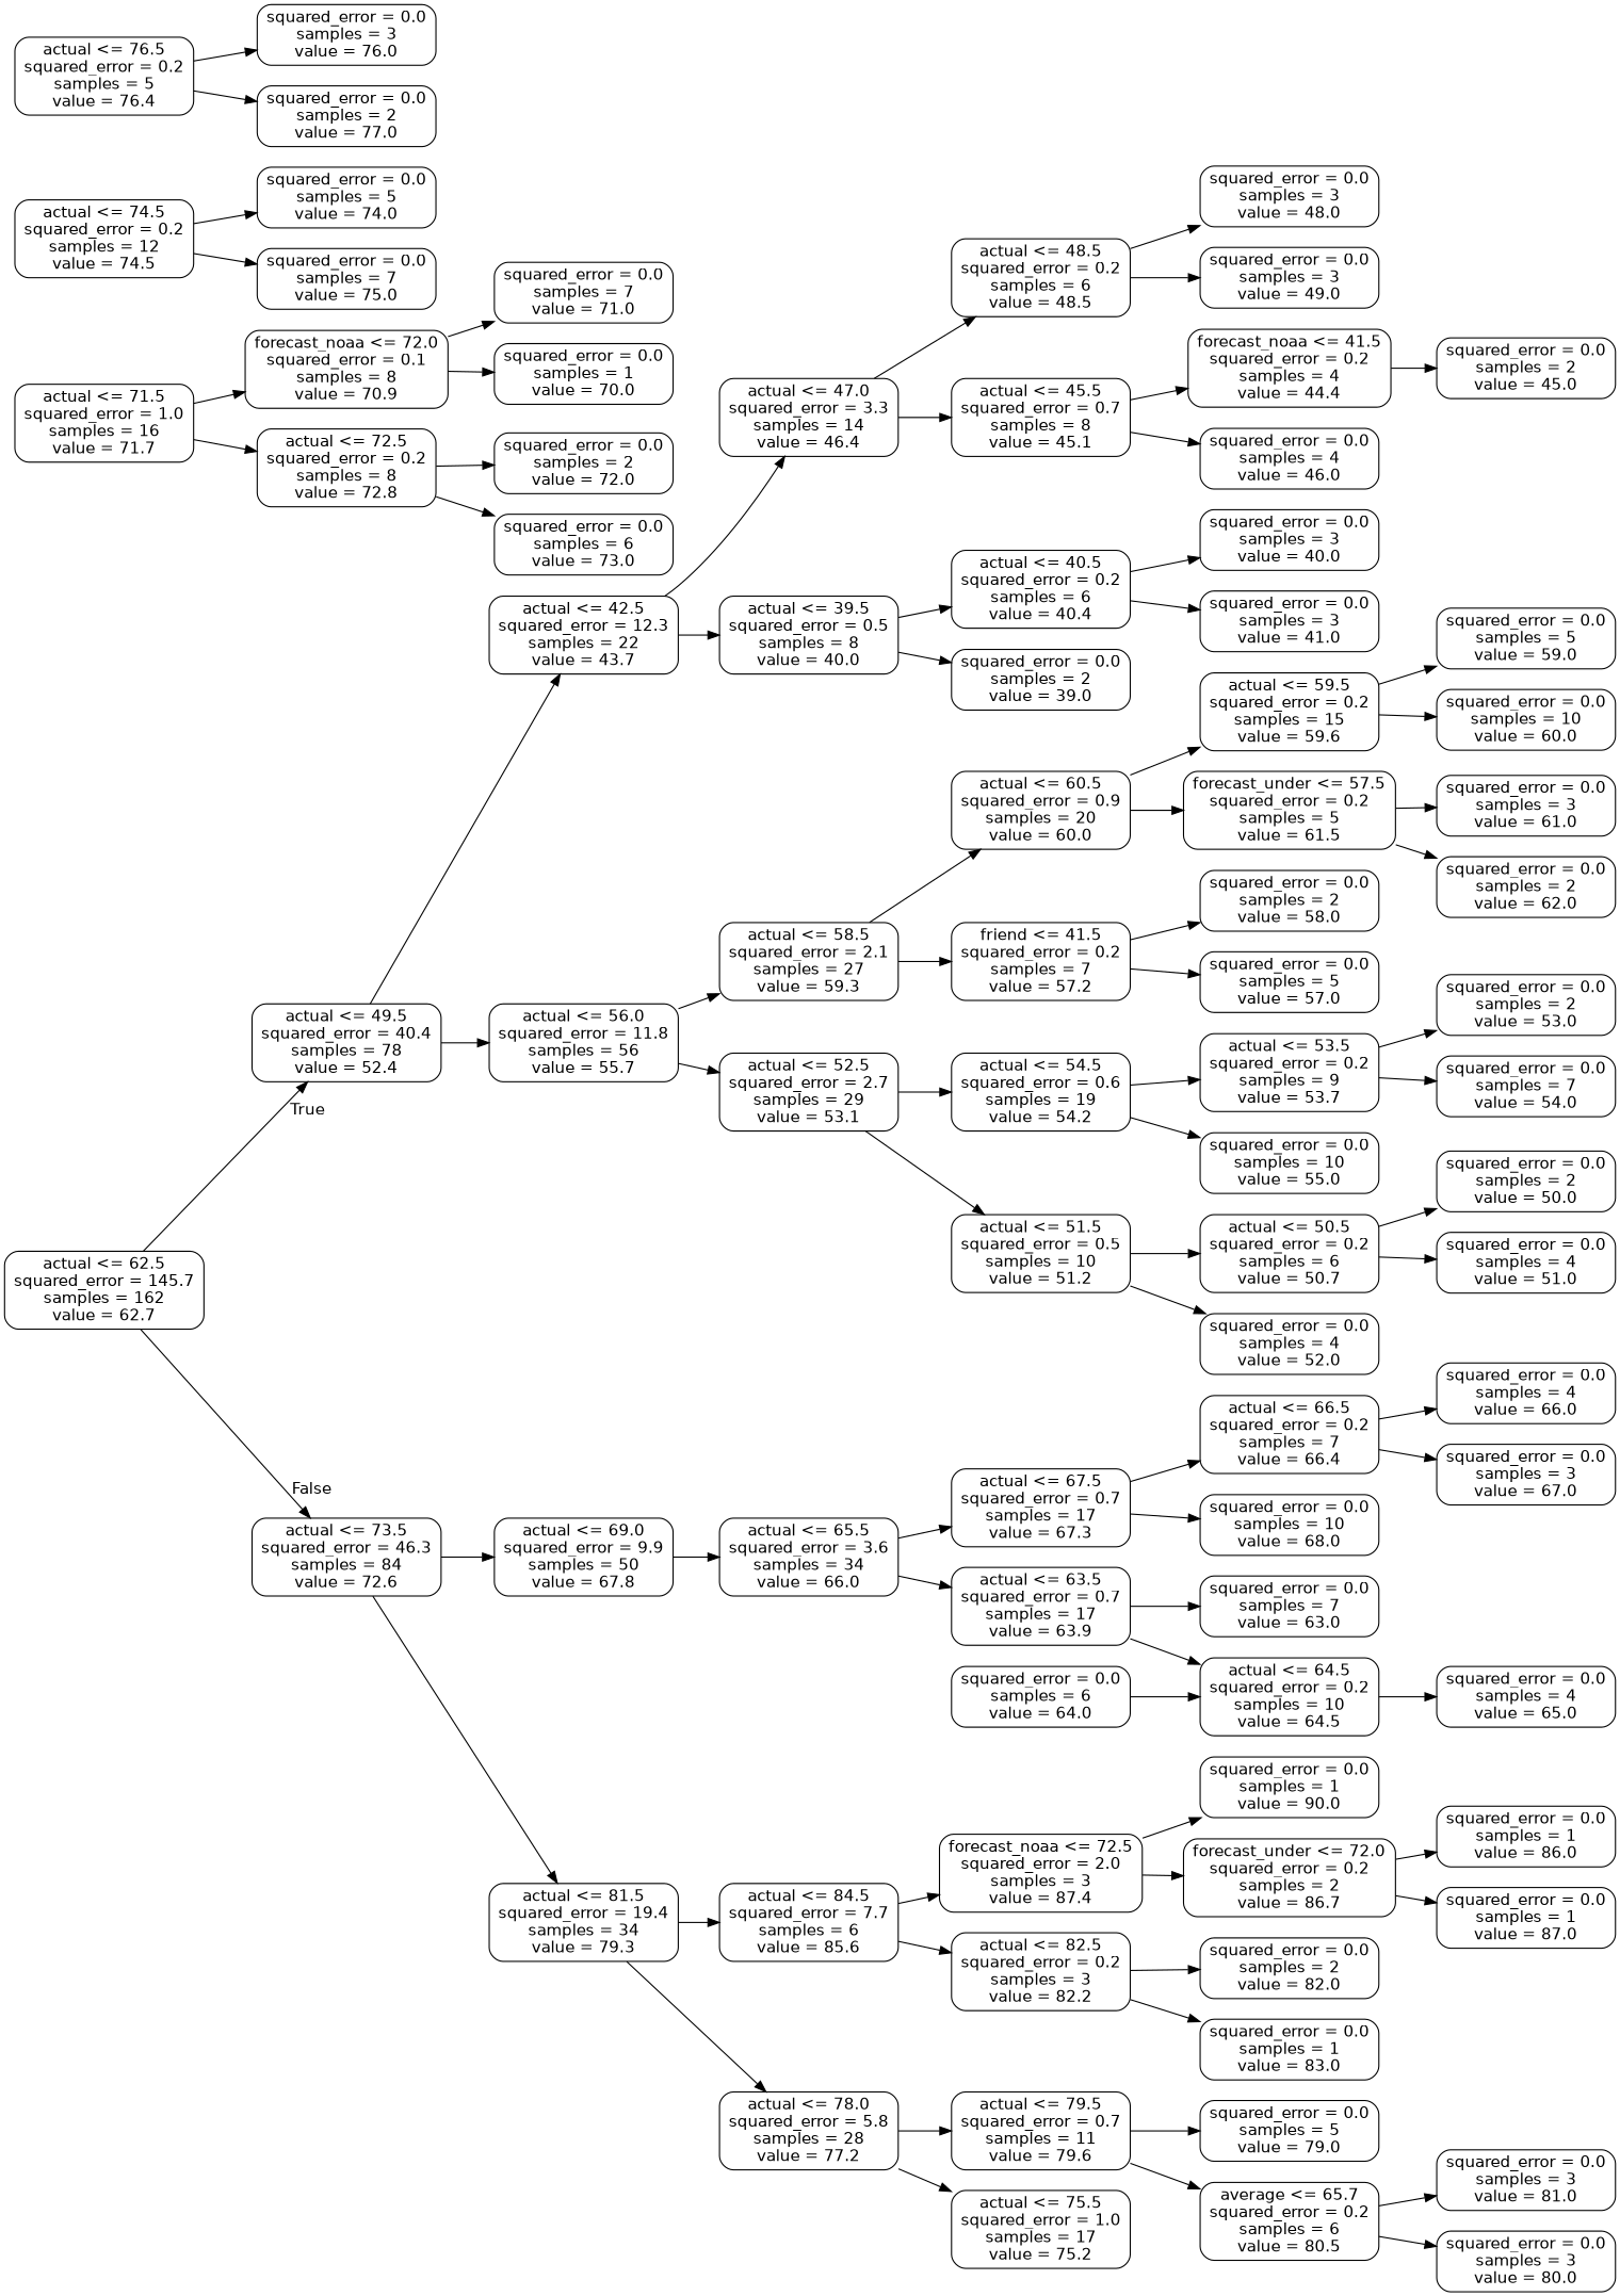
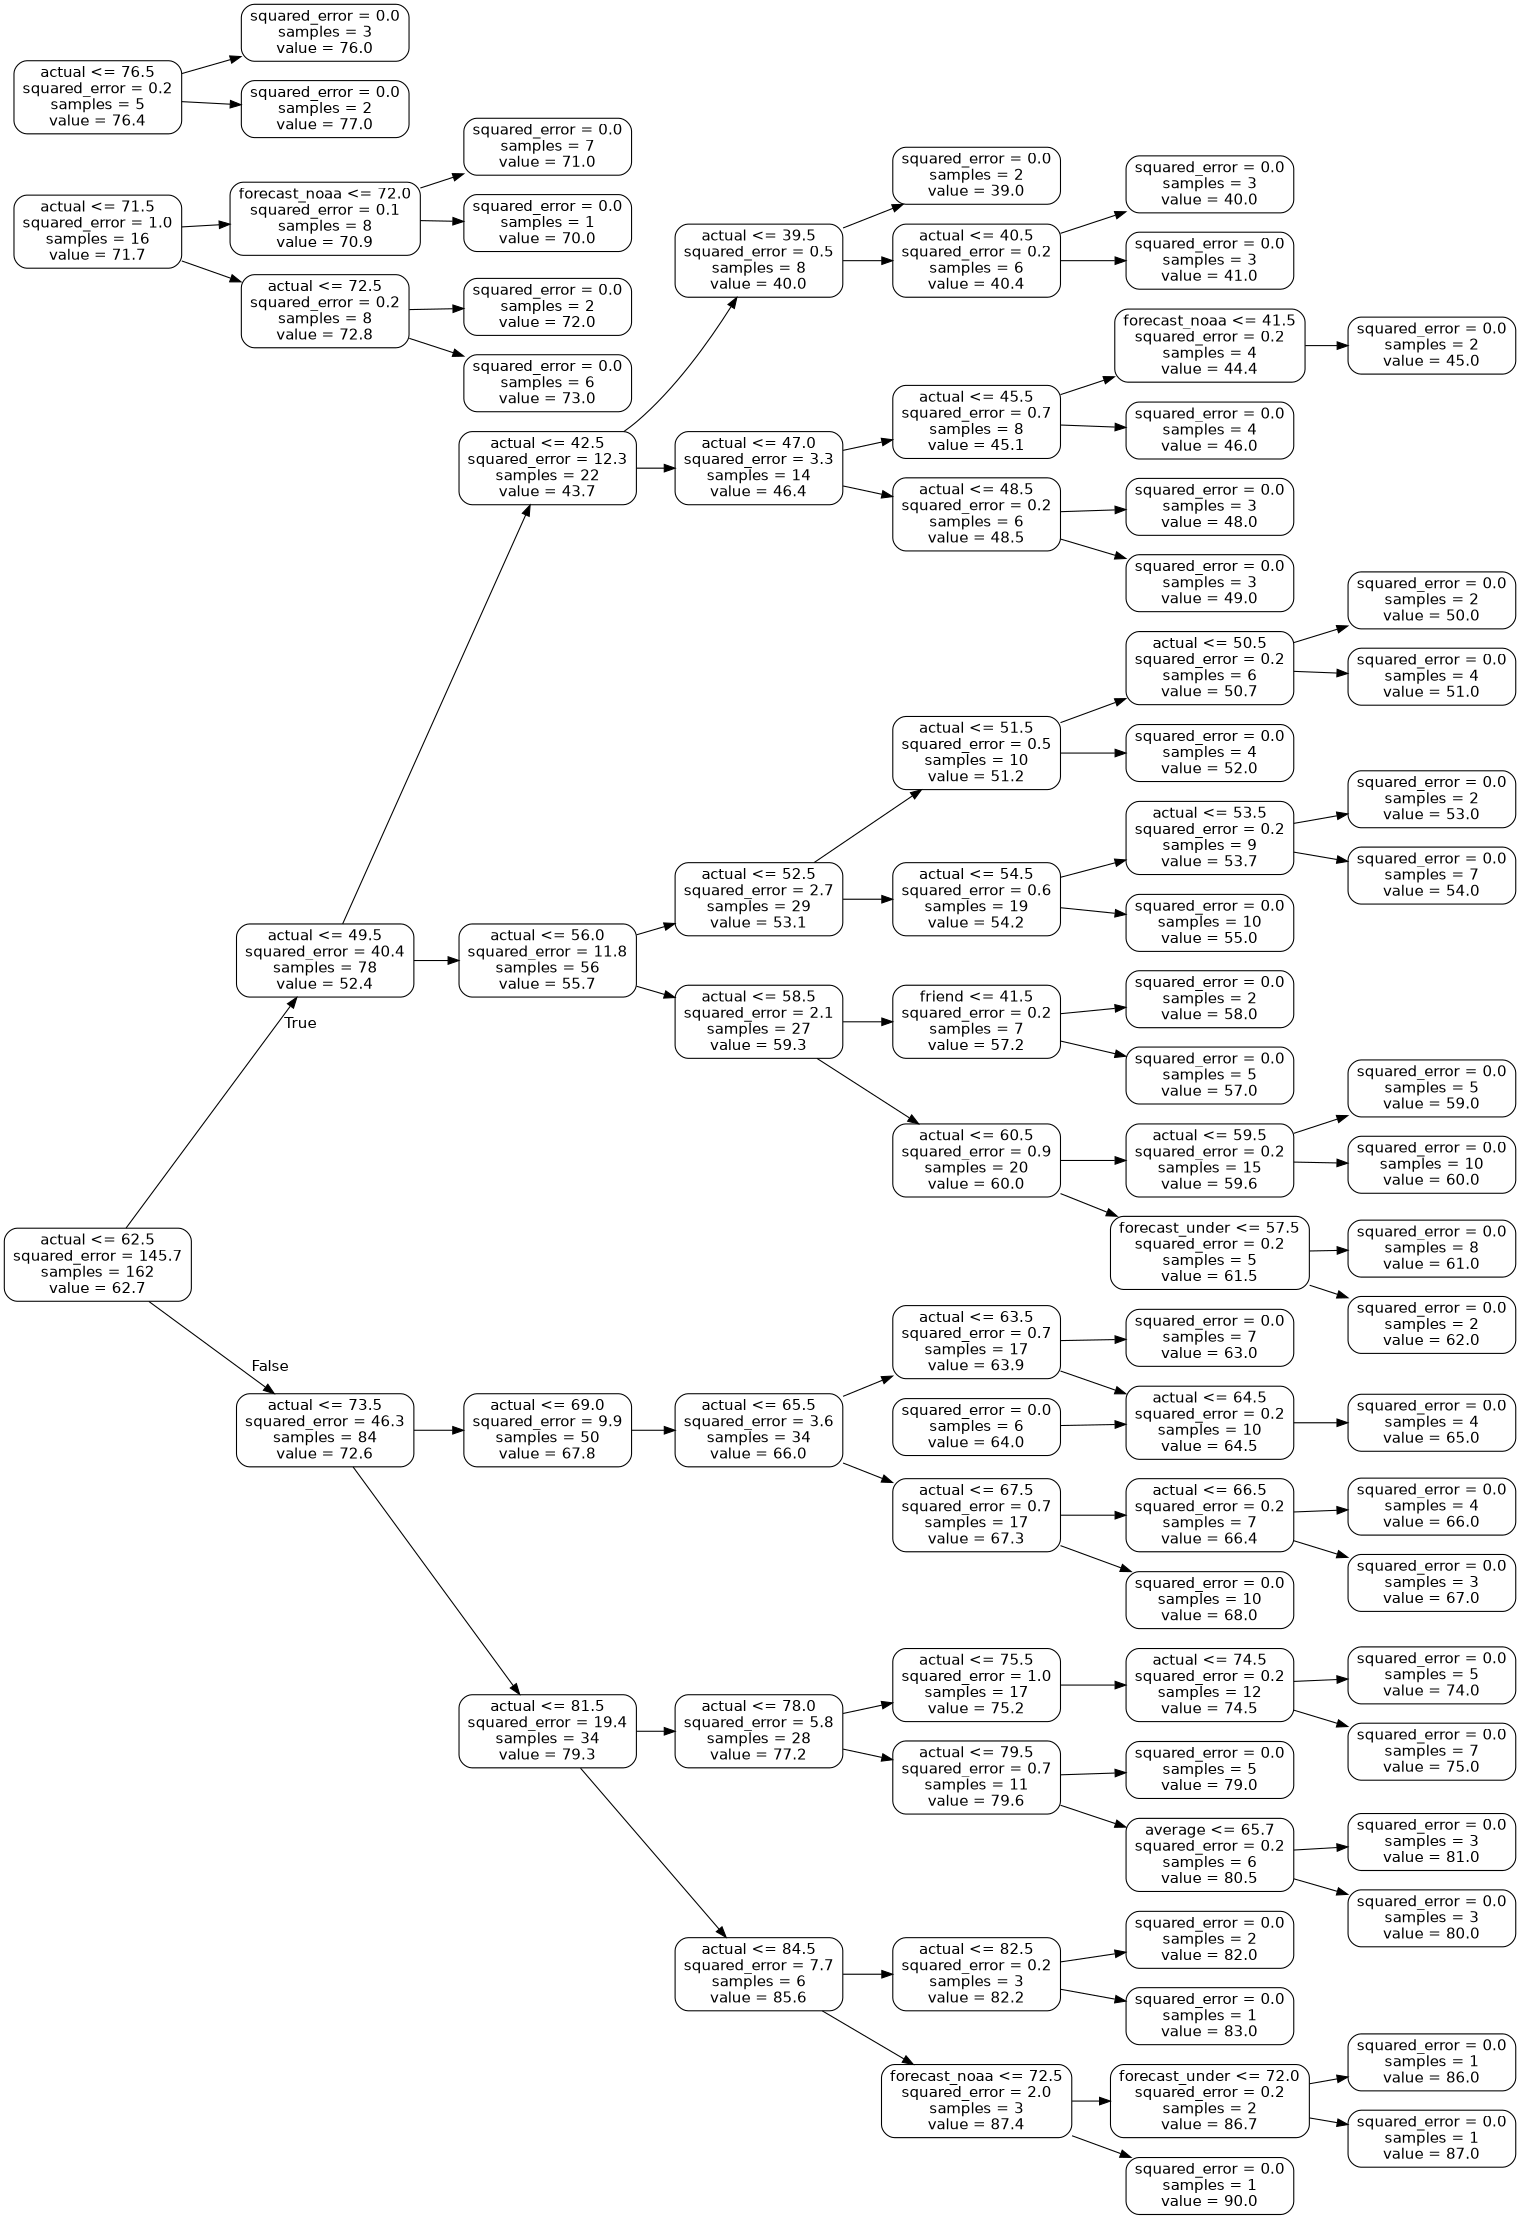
  digraph {
    rankdir=LR
    node [color=black fontname=helvetica shape=box style=rounded]
    edge [fontname=helvetica]
    n1 [label="actual <= 62.5\nsquared_error = 145.7\nsamples = 162\nvalue = 62.7"]
    n2 [label="actual <= 49.5\nsquared_error = 40.4\nsamples = 78\nvalue = 52.4"]
    n3 [label="actual <= 73.5\nsquared_error = 46.3\nsamples = 84\nvalue = 72.6"]
    n4 [label="actual <= 42.5\nsquared_error = 12.3\nsamples = 22\nvalue = 43.7"]
    n5 [label="actual <= 56.0\nsquared_error = 11.8\nsamples = 56\nvalue = 55.7"]
    n6 [label="actual <= 69.0\nsquared_error = 9.9\nsamples = 50\nvalue = 67.8"]
    n7 [label="actual <= 81.5\nsquared_error = 19.4\nsamples = 34\nvalue = 79.3"]
    n8 [label="actual <= 39.5\nsquared_error = 0.5\nsamples = 8\nvalue = 40.0"]
    n9 [label="actual <= 47.0\nsquared_error = 3.3\nsamples = 14\nvalue = 46.4"]
    n10 [label="actual <= 52.5\nsquared_error = 2.7\nsamples = 29\nvalue = 53.1"]
    n11 [label="actual <= 58.5\nsquared_error = 2.1\nsamples = 27\nvalue = 59.3"]
    n12 [label="squared_error = 0.0\nsamples = 2\nvalue = 39.0"]
    n13 [label="actual <= 40.5\nsquared_error = 0.2\nsamples = 6\nvalue = 40.4"]
    n14 [label="actual <= 45.5\nsquared_error = 0.7\nsamples = 8\nvalue = 45.1"]
    n15 [label="actual <= 48.5\nsquared_error = 0.2\nsamples = 6\nvalue = 48.5"]
    n16 [label="squared_error = 0.0\nsamples = 3\nvalue = 40.0"]
    n17 [label="squared_error = 0.0\nsamples = 3\nvalue = 41.0"]
    n18 [label="forecast_noaa <= 41.5\nsquared_error = 0.2\nsamples = 4\nvalue = 44.4"]
    n19 [label="squared_error = 0.0\nsamples = 4\nvalue = 46.0"]
    n20 [label="squared_error = 0.0\nsamples = 3\nvalue = 48.0"]
    n21 [label="squared_error = 0.0\nsamples = 3\nvalue = 49.0"]
    n22 [label="squared_error = 0.0\nsamples = 2\nvalue = 45.0"]
    n23 [label="actual <= 51.5\nsquared_error = 0.5\nsamples = 10\nvalue = 51.2"]
    n24 [label="actual <= 54.5\nsquared_error = 0.6\nsamples = 19\nvalue = 54.2"]
    n25 [label="friend <= 41.5\nsquared_error = 0.2\nsamples = 7\nvalue = 57.2"]
    n26 [label="actual <= 60.5\nsquared_error = 0.9\nsamples = 20\nvalue = 60.0"]
    n27 [label="actual <= 50.5\nsquared_error = 0.2\nsamples = 6\nvalue = 50.7"]
    n28 [label="squared_error = 0.0\nsamples = 4\nvalue = 52.0"]
    n29 [label="actual <= 53.5\nsquared_error = 0.2\nsamples = 9\nvalue = 53.7"]
    n30 [label="squared_error = 0.0\nsamples = 10\nvalue = 55.0"]
    n31 [label="squared_error = 0.0\nsamples = 2\nvalue = 50.0"]
    n32 [label="squared_error = 0.0\nsamples = 4\nvalue = 51.0"]
    n33 [label="squared_error = 0.0\nsamples = 2\nvalue = 53.0"]
    n34 [label="squared_error = 0.0\nsamples = 7\nvalue = 54.0"]
    n35 [label="squared_error = 0.0\nsamples = 2\nvalue = 58.0"]
    n36 [label="squared_error = 0.0\nsamples = 5\nvalue = 57.0"]
    n37 [label="actual <= 59.5\nsquared_error = 0.2\nsamples = 15\nvalue = 59.6"]
    n38 [label="forecast_under <= 57.5\nsquared_error = 0.2\nsamples = 5\nvalue = 61.5"]
    n39 [label="squared_error = 0.0\nsamples = 5\nvalue = 59.0"]
    n40 [label="squared_error = 0.0\nsamples = 10\nvalue = 60.0"]
-   n41 [label="squared_error = 0.0\nsamples = 3\nvalue = 61.0"]
+   n41 [label="squared_error = 0.0\nsamples = 8\nvalue = 61.0"]
    n42 [label="squared_error = 0.0\nsamples = 2\nvalue = 62.0"]
    n43 [label="actual <= 65.5\nsquared_error = 3.6\nsamples = 34\nvalue = 66.0"]
    n44 [label="actual <= 78.0\nsquared_error = 5.8\nsamples = 28\nvalue = 77.2"]
    n45 [label="actual <= 84.5\nsquared_error = 7.7\nsamples = 6\nvalue = 85.6"]
    n46 [label="actual <= 63.5\nsquared_error = 0.7\nsamples = 17\nvalue = 63.9"]
    n47 [label="actual <= 67.5\nsquared_error = 0.7\nsamples = 17\nvalue = 67.3"]
    n48 [label="actual <= 71.5\nsquared_error = 1.0\nsamples = 16\nvalue = 71.7"]
    n49 [label="forecast_noaa <= 72.0\nsquared_error = 0.1\nsamples = 8\nvalue = 70.9"]
    n50 [label="actual <= 72.5\nsquared_error = 0.2\nsamples = 8\nvalue = 72.8"]
    n51 [label="squared_error = 0.0\nsamples = 7\nvalue = 63.0"]
    n52 [label="actual <= 64.5\nsquared_error = 0.2\nsamples = 10\nvalue = 64.5"]
    n53 [label="actual <= 66.5\nsquared_error = 0.2\nsamples = 7\nvalue = 66.4"]
    n54 [label="squared_error = 0.0\nsamples = 10\nvalue = 68.0"]
    n55 [label="squared_error = 0.0\nsamples = 4\nvalue = 65.0"]
    n56 [label="squared_error = 0.0\nsamples = 6\nvalue = 64.0"]
    n57 [label="squared_error = 0.0\nsamples = 4\nvalue = 66.0"]
    n58 [label="squared_error = 0.0\nsamples = 3\nvalue = 67.0"]
    n59 [label="squared_error = 0.0\nsamples = 7\nvalue = 71.0"]
    n60 [label="squared_error = 0.0\nsamples = 1\nvalue = 70.0"]
    n61 [label="squared_error = 0.0\nsamples = 2\nvalue = 72.0"]
    n62 [label="squared_error = 0.0\nsamples = 6\nvalue = 73.0"]
    n63 [label="actual <= 75.5\nsquared_error = 1.0\nsamples = 17\nvalue = 75.2"]
    n64 [label="actual <= 79.5\nsquared_error = 0.7\nsamples = 11\nvalue = 79.6"]
    n65 [label="actual <= 82.5\nsquared_error = 0.2\nsamples = 3\nvalue = 82.2"]
    n66 [label="forecast_noaa <= 72.5\nsquared_error = 2.0\nsamples = 3\nvalue = 87.4"]
    n67 [label="actual <= 74.5\nsquared_error = 0.2\nsamples = 12\nvalue = 74.5"]
    n68 [label="squared_error = 0.0\nsamples = 5\nvalue = 79.0"]
    n69 [label="average <= 65.7\nsquared_error = 0.2\nsamples = 6\nvalue = 80.5"]
    n70 [label="squared_error = 0.0\nsamples = 5\nvalue = 74.0"]
    n71 [label="squared_error = 0.0\nsamples = 7\nvalue = 75.0"]
    n72 [label="actual <= 76.5\nsquared_error = 0.2\nsamples = 5\nvalue = 76.4"]
    n73 [label="squared_error = 0.0\nsamples = 3\nvalue = 76.0"]
    n74 [label="squared_error = 0.0\nsamples = 2\nvalue = 77.0"]
    n75 [label="squared_error = 0.0\nsamples = 3\nvalue = 81.0"]
    n76 [label="squared_error = 0.0\nsamples = 3\nvalue = 80.0"]
    n77 [label="squared_error = 0.0\nsamples = 2\nvalue = 82.0"]
    n78 [label="squared_error = 0.0\nsamples = 1\nvalue = 83.0"]
    n79 [label="forecast_under <= 72.0\nsquared_error = 0.2\nsamples = 2\nvalue = 86.7"]
    n80 [label="squared_error = 0.0\nsamples = 1\nvalue = 90.0"]
    n81 [label="squared_error = 0.0\nsamples = 1\nvalue = 86.0"]
    n82 [label="squared_error = 0.0\nsamples = 1\nvalue = 87.0"]
    n1 -> n2 [headlabel=True labelangle=45 labeldistance=2.5]
    n1 -> n3 [headlabel=False labelangle=-45 labeldistance=2.5]
    n2 -> n4
    n2 -> n5
    n3 -> n6
    n3 -> n7
    n4 -> n8
    n4 -> n9
    n5 -> n10
    n5 -> n11
    n6 -> n43
    n7 -> n44
    n7 -> n45
    n8 -> n12
    n8 -> n13
    n9 -> n14
    n9 -> n15
    n10 -> n23
    n10 -> n24
    n11 -> n25
    n11 -> n26
    n13 -> n16
    n13 -> n17
    n14 -> n18
    n14 -> n19
    n15 -> n20
    n15 -> n21
    n18 -> n22
    n23 -> n27
    n23 -> n28
    n24 -> n29
    n24 -> n30
    n25 -> n35
    n25 -> n36
    n26 -> n37
    n26 -> n38
    n27 -> n31
    n27 -> n32
    n29 -> n33
    n29 -> n34
    n37 -> n39
    n37 -> n40
    n38 -> n41
    n38 -> n42
    n43 -> n46
    n43 -> n47
    n44 -> n63
    n44 -> n64
    n45 -> n65
    n45 -> n66
    n46 -> n51
    n46 -> n52
    n47 -> n53
    n47 -> n54
    n48 -> n49
    n48 -> n50
    n49 -> n59
    n49 -> n60
    n50 -> n61
    n50 -> n62
    n52 -> n55
    n53 -> n57
    n53 -> n58
    n56 -> n52
+   n63 -> n67
    n64 -> n68
    n64 -> n69
    n65 -> n77
    n65 -> n78
    n66 -> n79
    n66 -> n80
    n67 -> n70
    n67 -> n71
    n69 -> n75
    n69 -> n76
    n72 -> n73
    n72 -> n74
    n79 -> n81
    n79 -> n82
  }
